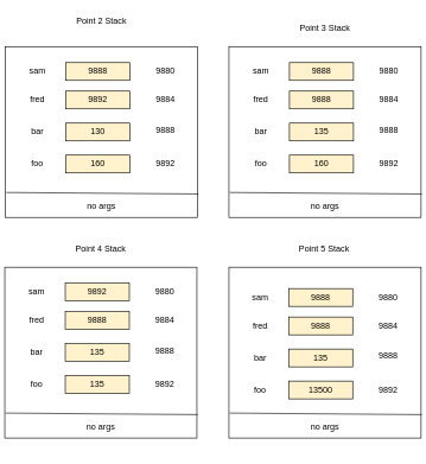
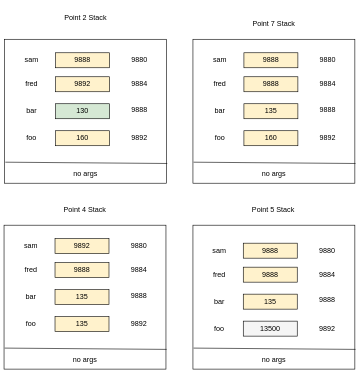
  <mxCell id="0" />
  <mxCell id="1" parent="0" />
  <mxCell id="2" value="" style="rounded=0;whiteSpace=wrap;html=1;rotation=90;" parent="1" vertex="1"><mxGeometry x="22" y="50" width="240" height="270" as="geometry" /></mxCell>
  <mxCell id="3" value="" style="endArrow=none;html=1;entryX=0.863;entryY=-0.004;entryDx=0;entryDy=0;exitX=0.854;exitY=0.996;exitDx=0;exitDy=0;entryPerimeter=0;exitPerimeter=0;" parent="1" source="2" target="2" edge="1"><mxGeometry width="50" height="50" relative="1" as="geometry"><mxPoint x="6" y="260" as="sourcePoint" /><mxPoint x="352" y="330" as="targetPoint" /></mxGeometry></mxCell>
  <mxCell id="4" value="no args" style="text;html=1;strokeColor=none;fillColor=none;align=center;verticalAlign=middle;whiteSpace=wrap;rounded=0;" parent="1" vertex="1"><mxGeometry x="112" y="280" width="60" height="20" as="geometry" /></mxCell>
  <mxCell id="5" value="Point 2 Stack" style="text;html=1;strokeColor=none;fillColor=none;align=center;verticalAlign=middle;whiteSpace=wrap;rounded=0;" parent="1" vertex="1"><mxGeometry x="92" y="20" width="100" height="20" as="geometry" /></mxCell>
  <mxCell id="6" value="sam" style="text;html=1;strokeColor=none;fillColor=none;align=center;verticalAlign=middle;whiteSpace=wrap;rounded=0;" parent="1" vertex="1"><mxGeometry x="32" y="90" width="40" height="20" as="geometry" /></mxCell>
  <mxCell id="7" value="fred" style="text;html=1;strokeColor=none;fillColor=none;align=center;verticalAlign=middle;whiteSpace=wrap;rounded=0;" parent="1" vertex="1"><mxGeometry x="32" y="130" width="40" height="20" as="geometry" /></mxCell>
  <mxCell id="8" value="bar" style="text;html=1;strokeColor=none;fillColor=none;align=center;verticalAlign=middle;whiteSpace=wrap;rounded=0;" parent="1" vertex="1"><mxGeometry x="32" y="175" width="40" height="20" as="geometry" /></mxCell>
  <mxCell id="9" value="foo" style="text;html=1;strokeColor=none;fillColor=none;align=center;verticalAlign=middle;whiteSpace=wrap;rounded=0;" parent="1" vertex="1"><mxGeometry x="32" y="220" width="40" height="20" as="geometry" /></mxCell>
  <mxCell id="10" value="9888" style="rounded=0;whiteSpace=wrap;html=1;fillColor=#FFF2CC;" parent="1" vertex="1"><mxGeometry x="92" y="87.5" width="90" height="25" as="geometry" /></mxCell>
  <mxCell id="11" value="9892" style="rounded=0;whiteSpace=wrap;html=1;fillColor=#FFF2CC;" parent="1" vertex="1"><mxGeometry x="92" y="127.5" width="90" height="25" as="geometry" /></mxCell>
- <mxCell id="12" value="130" style="rounded=0;whiteSpace=wrap;html=1;fillColor=#FFF2CC;" parent="1" vertex="1"><mxGeometry x="92" y="172.5" width="90" height="25" as="geometry" /></mxCell>
+ <mxCell id="12" value="130" style="rounded=0;whiteSpace=wrap;html=1;fillColor=#d5e8d4;" parent="1" vertex="1"><mxGeometry x="92" y="172.5" width="90" height="25" as="geometry" /></mxCell>
  <mxCell id="13" value="160" style="rounded=0;whiteSpace=wrap;html=1;fillColor=#FFF2CC;" parent="1" vertex="1"><mxGeometry x="92" y="217.5" width="90" height="25" as="geometry" /></mxCell>
  <mxCell id="14" value="9892" style="text;html=1;strokeColor=none;fillColor=none;align=center;verticalAlign=middle;whiteSpace=wrap;rounded=0;" parent="1" vertex="1"><mxGeometry x="212" y="220" width="40" height="20" as="geometry" /></mxCell>
  <mxCell id="15" value="9888" style="text;html=1;strokeColor=none;fillColor=none;align=center;verticalAlign=middle;whiteSpace=wrap;rounded=0;" parent="1" vertex="1"><mxGeometry x="212" y="172.5" width="40" height="20" as="geometry" /></mxCell>
  <mxCell id="16" value="9884" style="text;html=1;strokeColor=none;fillColor=none;align=center;verticalAlign=middle;whiteSpace=wrap;rounded=0;" parent="1" vertex="1"><mxGeometry x="212" y="130" width="40" height="20" as="geometry" /></mxCell>
  <mxCell id="17" value="9880" style="text;html=1;strokeColor=none;fillColor=none;align=center;verticalAlign=middle;whiteSpace=wrap;rounded=0;" parent="1" vertex="1"><mxGeometry x="212" y="90" width="40" height="20" as="geometry" /></mxCell>
  <mxCell id="18" value="" style="rounded=0;whiteSpace=wrap;html=1;rotation=90;" parent="1" vertex="1"><mxGeometry x="335.92" y="50" width="240" height="270" as="geometry" /></mxCell>
  <mxCell id="19" value="" style="endArrow=none;html=1;entryX=0.863;entryY=-0.004;entryDx=0;entryDy=0;exitX=0.854;exitY=0.996;exitDx=0;exitDy=0;entryPerimeter=0;exitPerimeter=0;" parent="1" source="18" target="18" edge="1"><mxGeometry width="50" height="50" relative="1" as="geometry"><mxPoint x="319.92" y="260" as="sourcePoint" /><mxPoint x="665.92" y="330" as="targetPoint" /></mxGeometry></mxCell>
  <mxCell id="20" value="no args" style="text;html=1;strokeColor=none;fillColor=none;align=center;verticalAlign=middle;whiteSpace=wrap;rounded=0;" parent="1" vertex="1"><mxGeometry x="425.92" y="280" width="60" height="20" as="geometry" /></mxCell>
- <mxCell id="21" value="Point 3 Stack" style="text;html=1;strokeColor=none;fillColor=none;align=center;verticalAlign=middle;whiteSpace=wrap;rounded=0;" parent="1" vertex="1"><mxGeometry x="405.92" y="30" width="100" height="20" as="geometry" /></mxCell>
+ <mxCell id="21" value="Point 7 Stack" style="text;html=1;strokeColor=none;fillColor=none;align=center;verticalAlign=middle;whiteSpace=wrap;rounded=0;" parent="1" vertex="1"><mxGeometry x="405.92" y="30" width="100" height="20" as="geometry" /></mxCell>
  <mxCell id="22" value="sam" style="text;html=1;strokeColor=none;fillColor=none;align=center;verticalAlign=middle;whiteSpace=wrap;rounded=0;" parent="1" vertex="1"><mxGeometry x="345.92" y="90" width="40" height="20" as="geometry" /></mxCell>
  <mxCell id="23" value="fred" style="text;html=1;strokeColor=none;fillColor=none;align=center;verticalAlign=middle;whiteSpace=wrap;rounded=0;" parent="1" vertex="1"><mxGeometry x="345.92" y="130" width="40" height="20" as="geometry" /></mxCell>
  <mxCell id="24" value="bar" style="text;html=1;strokeColor=none;fillColor=none;align=center;verticalAlign=middle;whiteSpace=wrap;rounded=0;" parent="1" vertex="1"><mxGeometry x="345.92" y="175" width="40" height="20" as="geometry" /></mxCell>
  <mxCell id="25" value="foo" style="text;html=1;strokeColor=none;fillColor=none;align=center;verticalAlign=middle;whiteSpace=wrap;rounded=0;" parent="1" vertex="1"><mxGeometry x="345.92" y="220" width="40" height="20" as="geometry" /></mxCell>
  <mxCell id="26" value="9888" style="rounded=0;whiteSpace=wrap;html=1;fillColor=#FFF2CC;" parent="1" vertex="1"><mxGeometry x="405.92" y="87.5" width="90" height="25" as="geometry" /></mxCell>
  <mxCell id="27" value="9888" style="rounded=0;whiteSpace=wrap;html=1;fillColor=#FFF2CC;" parent="1" vertex="1"><mxGeometry x="405.92" y="127.5" width="90" height="25" as="geometry" /></mxCell>
  <mxCell id="28" value="135" style="rounded=0;whiteSpace=wrap;html=1;fillColor=#FFF2CC;" parent="1" vertex="1"><mxGeometry x="405.92" y="172.5" width="90" height="25" as="geometry" /></mxCell>
  <mxCell id="29" value="160" style="rounded=0;whiteSpace=wrap;html=1;fillColor=#FFF2CC;" parent="1" vertex="1"><mxGeometry x="405.92" y="217.5" width="90" height="25" as="geometry" /></mxCell>
  <mxCell id="30" value="9892" style="text;html=1;strokeColor=none;fillColor=none;align=center;verticalAlign=middle;whiteSpace=wrap;rounded=0;" parent="1" vertex="1"><mxGeometry x="525.92" y="220" width="40" height="20" as="geometry" /></mxCell>
  <mxCell id="31" value="9888" style="text;html=1;strokeColor=none;fillColor=none;align=center;verticalAlign=middle;whiteSpace=wrap;rounded=0;" parent="1" vertex="1"><mxGeometry x="525.92" y="172.5" width="40" height="20" as="geometry" /></mxCell>
  <mxCell id="32" value="9884" style="text;html=1;strokeColor=none;fillColor=none;align=center;verticalAlign=middle;whiteSpace=wrap;rounded=0;" parent="1" vertex="1"><mxGeometry x="525.92" y="130" width="40" height="20" as="geometry" /></mxCell>
  <mxCell id="33" value="9880" style="text;html=1;strokeColor=none;fillColor=none;align=center;verticalAlign=middle;whiteSpace=wrap;rounded=0;" parent="1" vertex="1"><mxGeometry x="525.92" y="90" width="40" height="20" as="geometry" /></mxCell>
  <mxCell id="34" value="" style="rounded=0;whiteSpace=wrap;html=1;rotation=90;" parent="1" vertex="1"><mxGeometry x="20.92" y="360" width="240" height="270" as="geometry" /></mxCell>
  <mxCell id="35" value="" style="endArrow=none;html=1;entryX=0.863;entryY=-0.004;entryDx=0;entryDy=0;exitX=0.854;exitY=0.996;exitDx=0;exitDy=0;entryPerimeter=0;exitPerimeter=0;" parent="1" source="34" target="34" edge="1"><mxGeometry width="50" height="50" relative="1" as="geometry"><mxPoint x="4.92" y="570" as="sourcePoint" /><mxPoint x="350.92" y="640" as="targetPoint" /></mxGeometry></mxCell>
  <mxCell id="36" value="no args" style="text;html=1;strokeColor=none;fillColor=none;align=center;verticalAlign=middle;whiteSpace=wrap;rounded=0;" parent="1" vertex="1"><mxGeometry x="110.92" y="590" width="60" height="20" as="geometry" /></mxCell>
  <mxCell id="37" value="Point 4 Stack" style="text;html=1;strokeColor=none;fillColor=none;align=center;verticalAlign=middle;whiteSpace=wrap;rounded=0;" parent="1" vertex="1"><mxGeometry x="90.92" y="340" width="100" height="20" as="geometry" /></mxCell>
  <mxCell id="38" value="sam" style="text;html=1;strokeColor=none;fillColor=none;align=center;verticalAlign=middle;whiteSpace=wrap;rounded=0;" parent="1" vertex="1"><mxGeometry x="30.92" y="400" width="40" height="20" as="geometry" /></mxCell>
  <mxCell id="39" value="fred" style="text;html=1;strokeColor=none;fillColor=none;align=center;verticalAlign=middle;whiteSpace=wrap;rounded=0;" parent="1" vertex="1"><mxGeometry x="30.92" y="440" width="40" height="20" as="geometry" /></mxCell>
  <mxCell id="40" value="bar" style="text;html=1;strokeColor=none;fillColor=none;align=center;verticalAlign=middle;whiteSpace=wrap;rounded=0;" parent="1" vertex="1"><mxGeometry x="30.92" y="485" width="40" height="20" as="geometry" /></mxCell>
  <mxCell id="41" value="foo" style="text;html=1;strokeColor=none;fillColor=none;align=center;verticalAlign=middle;whiteSpace=wrap;rounded=0;" parent="1" vertex="1"><mxGeometry x="30.92" y="530" width="40" height="20" as="geometry" /></mxCell>
  <mxCell id="42" value="9892" style="rounded=0;whiteSpace=wrap;html=1;fillColor=#FFF2CC;" parent="1" vertex="1"><mxGeometry x="90.92" y="397.5" width="90" height="25" as="geometry" /></mxCell>
  <mxCell id="43" value="9888" style="rounded=0;whiteSpace=wrap;html=1;fillColor=#FFF2CC;" parent="1" vertex="1"><mxGeometry x="90.92" y="437.5" width="90" height="25" as="geometry" /></mxCell>
  <mxCell id="44" value="135" style="rounded=0;whiteSpace=wrap;html=1;fillColor=#FFF2CC;" parent="1" vertex="1"><mxGeometry x="90.92" y="482.5" width="90" height="25" as="geometry" /></mxCell>
  <mxCell id="45" value="135" style="rounded=0;whiteSpace=wrap;html=1;fillColor=#FFF2CC;" parent="1" vertex="1"><mxGeometry x="90.92" y="527.5" width="90" height="25" as="geometry" /></mxCell>
  <mxCell id="46" value="9892" style="text;html=1;strokeColor=none;fillColor=none;align=center;verticalAlign=middle;whiteSpace=wrap;rounded=0;" parent="1" vertex="1"><mxGeometry x="210.92" y="530" width="40" height="20" as="geometry" /></mxCell>
  <mxCell id="47" value="9888" style="text;html=1;strokeColor=none;fillColor=none;align=center;verticalAlign=middle;whiteSpace=wrap;rounded=0;" parent="1" vertex="1"><mxGeometry x="210.92" y="482.5" width="40" height="20" as="geometry" /></mxCell>
  <mxCell id="48" value="9884" style="text;html=1;strokeColor=none;fillColor=none;align=center;verticalAlign=middle;whiteSpace=wrap;rounded=0;" parent="1" vertex="1"><mxGeometry x="210.92" y="440" width="40" height="20" as="geometry" /></mxCell>
  <mxCell id="49" value="9880" style="text;html=1;strokeColor=none;fillColor=none;align=center;verticalAlign=middle;whiteSpace=wrap;rounded=0;" parent="1" vertex="1"><mxGeometry x="210.92" y="400" width="40" height="20" as="geometry" /></mxCell>
  <mxCell id="50" value="" style="rounded=0;whiteSpace=wrap;html=1;rotation=90;" parent="1" vertex="1"><mxGeometry x="335.92" y="360" width="240" height="270" as="geometry" /></mxCell>
  <mxCell id="51" value="" style="endArrow=none;html=1;entryX=0.863;entryY=-0.004;entryDx=0;entryDy=0;exitX=0.854;exitY=0.996;exitDx=0;exitDy=0;entryPerimeter=0;exitPerimeter=0;" parent="1" source="50" target="50" edge="1"><mxGeometry width="50" height="50" relative="1" as="geometry"><mxPoint x="318.84" y="577.5" as="sourcePoint" /><mxPoint x="664.84" y="647.5" as="targetPoint" /></mxGeometry></mxCell>
  <mxCell id="52" value="no args" style="text;html=1;strokeColor=none;fillColor=none;align=center;verticalAlign=middle;whiteSpace=wrap;rounded=0;" parent="1" vertex="1"><mxGeometry x="425.92" y="590" width="60" height="20" as="geometry" /></mxCell>
  <mxCell id="53" value="Point 5 Stack" style="text;html=1;strokeColor=none;fillColor=none;align=center;verticalAlign=middle;whiteSpace=wrap;rounded=0;" parent="1" vertex="1"><mxGeometry x="404.84" y="340" width="100" height="20" as="geometry" /></mxCell>
  <mxCell id="54" value="sam" style="text;html=1;strokeColor=none;fillColor=none;align=center;verticalAlign=middle;whiteSpace=wrap;rounded=0;" parent="1" vertex="1"><mxGeometry x="344.84" y="407.5" width="40" height="20" as="geometry" /></mxCell>
  <mxCell id="55" value="fred" style="text;html=1;strokeColor=none;fillColor=none;align=center;verticalAlign=middle;whiteSpace=wrap;rounded=0;" parent="1" vertex="1"><mxGeometry x="344.84" y="447.5" width="40" height="20" as="geometry" /></mxCell>
  <mxCell id="56" value="bar" style="text;html=1;strokeColor=none;fillColor=none;align=center;verticalAlign=middle;whiteSpace=wrap;rounded=0;" parent="1" vertex="1"><mxGeometry x="344.84" y="492.5" width="40" height="20" as="geometry" /></mxCell>
  <mxCell id="57" value="foo" style="text;html=1;strokeColor=none;fillColor=none;align=center;verticalAlign=middle;whiteSpace=wrap;rounded=0;" parent="1" vertex="1"><mxGeometry x="344.84" y="537.5" width="40" height="20" as="geometry" /></mxCell>
  <mxCell id="58" value="9888" style="rounded=0;whiteSpace=wrap;html=1;fillColor=#FFF2CC;" parent="1" vertex="1"><mxGeometry x="404.84" y="405" width="90" height="25" as="geometry" /></mxCell>
  <mxCell id="59" value="9888" style="rounded=0;whiteSpace=wrap;html=1;fillColor=#FFF2CC;" parent="1" vertex="1"><mxGeometry x="404.84" y="445" width="90" height="25" as="geometry" /></mxCell>
  <mxCell id="60" value="135" style="rounded=0;whiteSpace=wrap;html=1;fillColor=#FFF2CC;" parent="1" vertex="1"><mxGeometry x="404.84" y="490" width="90" height="25" as="geometry" /></mxCell>
- <mxCell id="61" value="13500" style="rounded=0;whiteSpace=wrap;html=1;fillColor=#FFF2CC;" parent="1" vertex="1"><mxGeometry x="404.84" y="535" width="90" height="25" as="geometry" /></mxCell>
+ <mxCell id="61" value="13500" style="rounded=0;whiteSpace=wrap;html=1;fillColor=#f5f5f5;" parent="1" vertex="1"><mxGeometry x="404.84" y="535" width="90" height="25" as="geometry" /></mxCell>
  <mxCell id="62" value="9892" style="text;html=1;strokeColor=none;fillColor=none;align=center;verticalAlign=middle;whiteSpace=wrap;rounded=0;" parent="1" vertex="1"><mxGeometry x="524.84" y="537.5" width="40" height="20" as="geometry" /></mxCell>
  <mxCell id="63" value="9888" style="text;html=1;strokeColor=none;fillColor=none;align=center;verticalAlign=middle;whiteSpace=wrap;rounded=0;" parent="1" vertex="1"><mxGeometry x="524.84" y="490" width="40" height="20" as="geometry" /></mxCell>
  <mxCell id="64" value="9884" style="text;html=1;strokeColor=none;fillColor=none;align=center;verticalAlign=middle;whiteSpace=wrap;rounded=0;" parent="1" vertex="1"><mxGeometry x="524.84" y="447.5" width="40" height="20" as="geometry" /></mxCell>
  <mxCell id="65" value="9880" style="text;html=1;strokeColor=none;fillColor=none;align=center;verticalAlign=middle;whiteSpace=wrap;rounded=0;" parent="1" vertex="1"><mxGeometry x="524.84" y="407.5" width="40" height="20" as="geometry" /></mxCell>
